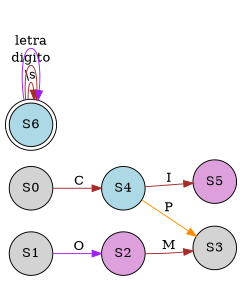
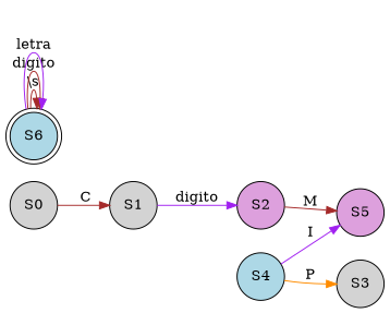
  digraph {
    fontname=Consolas
    labelloc=t
    rankdir=LR
    node [fillcolor=lightgrey shape=circle style=filled]
    edge [color=brown]
    S0
    S1
    S2 [fillcolor=plum]
    S3
    S4 [fillcolor=lightblue]
    S5 [fillcolor=plum]
    S6 [fillcolor=lightblue peripheries=2]
-   S0 -> S4 [label=C]
-   S1 -> S2 [color=purple label=O]
-   S2 -> S3 [label=M]
+   S0 -> S1 [label=C]
+   S1 -> S2 [color=purple label=digito]
+   S2 -> S5 [label=M]
    S4 -> S3 [color=darkorange label=P]
-   S4 -> S5 [label=I]
+   S4 -> S5 [color=purple label=I]
    S6 -> S6 [label="&#92;&#92;s"]
    S6 -> S6 [label=digito]
    S6 -> S6 [color=purple label=letra]
  }
